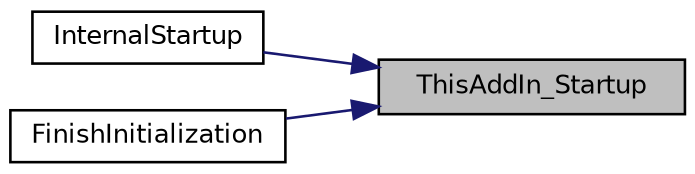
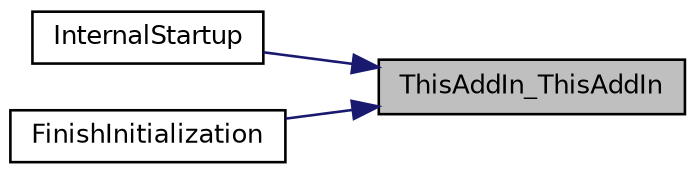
  digraph {
    rankdir=RL
    node [color=black fillcolor=white fontname=Helvetica fontsize=10 shape=record style=filled]
    edge [color=midnightblue dir=back fontname=Helvetica fontsize=10 labelfontname=Helvetica labelfontsize=10 style=solid]
-   n1 [fillcolor=grey75 fontcolor=black height=0.2 label=ThisAddIn_Startup width=0.4]
+   n1 [fillcolor=grey75 fontcolor=black height=0.2 label=ThisAddIn_ThisAddIn width=0.4]
    n2 [height=0.2 label=InternalStartup width=0.4]
    n3 [height=0.2 label=FinishInitialization width=0.4]
    n1 -> n2
    n1 -> n3
  }
